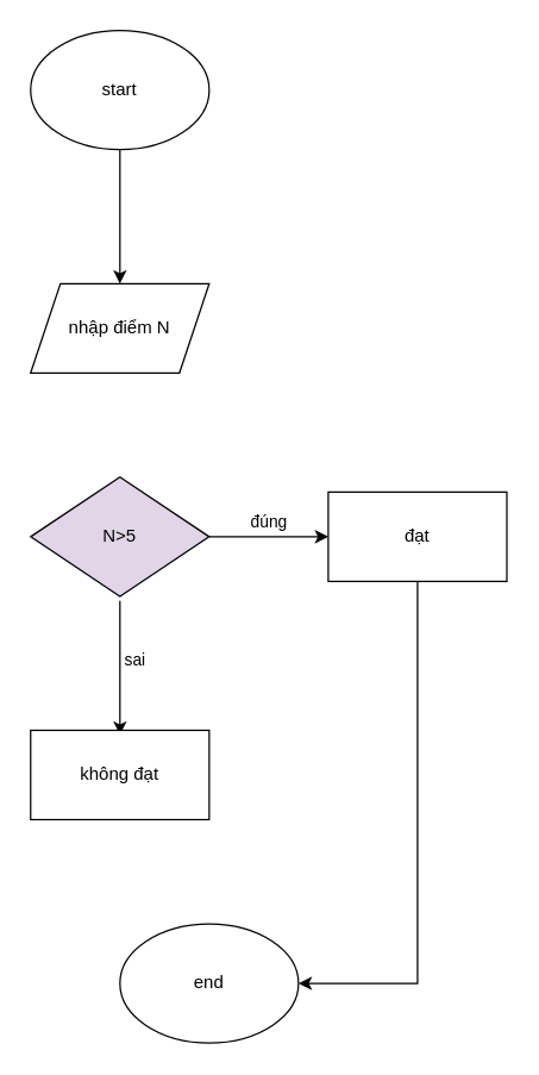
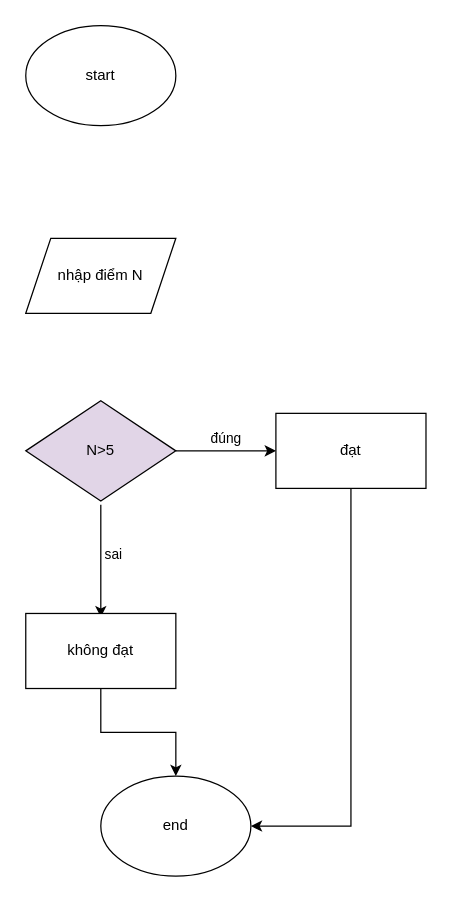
  <mxCell id="0" />
  <mxCell id="1" parent="0" />
- <mxCell id="2" value="" style="edgeStyle=orthogonalEdgeStyle;rounded=0;orthogonalLoop=1;jettySize=auto;html=1;" edge="1" parent="1" source="3" target="4"><mxGeometry relative="1" as="geometry" /></mxCell>
  <mxCell id="3" value="start" style="ellipse;whiteSpace=wrap;html=1;" vertex="1" parent="1"><mxGeometry x="20" y="20" width="120" height="80" as="geometry" /></mxCell>
  <mxCell id="4" value="nhập điểm N" style="shape=parallelogram;perimeter=parallelogramPerimeter;whiteSpace=wrap;html=1;fixedSize=1;" vertex="1" parent="1"><mxGeometry x="20" y="190" width="120" height="60" as="geometry" /></mxCell>
  <mxCell id="5" value="đúng" style="edgeStyle=orthogonalEdgeStyle;rounded=0;orthogonalLoop=1;jettySize=auto;html=1;" edge="1" parent="1" source="7" target="9"><mxGeometry y="10" relative="1" as="geometry"><mxPoint as="offset" /></mxGeometry></mxCell>
  <mxCell id="6" value="sai" style="edgeStyle=orthogonalEdgeStyle;rounded=0;orthogonalLoop=1;jettySize=auto;html=1;" edge="1" parent="1"><mxGeometry x="-0.111" y="10" relative="1" as="geometry"><mxPoint x="80" y="403" as="sourcePoint" /><mxPoint x="80" y="493" as="targetPoint" /><mxPoint as="offset" /></mxGeometry></mxCell>
  <mxCell id="7" value="N&amp;gt;5" style="rhombus;whiteSpace=wrap;html=1;fillColor=#e1d5e7;" vertex="1" parent="1"><mxGeometry x="20" y="320" width="120" height="80" as="geometry" /></mxCell>
  <mxCell id="8" style="edgeStyle=orthogonalEdgeStyle;rounded=0;orthogonalLoop=1;jettySize=auto;html=1;exitX=0.5;exitY=1;exitDx=0;exitDy=0;entryX=1;entryY=0.5;entryDx=0;entryDy=0;" edge="1" parent="1" source="9" target="12"><mxGeometry relative="1" as="geometry" /></mxCell>
  <mxCell id="9" value="đạt" style="whiteSpace=wrap;html=1;" vertex="1" parent="1"><mxGeometry x="220" y="330" width="120" height="60" as="geometry" /></mxCell>
+ <mxCell id="10" value="" style="edgeStyle=orthogonalEdgeStyle;rounded=0;orthogonalLoop=1;jettySize=auto;html=1;" edge="1" parent="1" source="11" target="12"><mxGeometry relative="1" as="geometry" /></mxCell>
  <mxCell id="11" value="không đạt" style="whiteSpace=wrap;html=1;" vertex="1" parent="1"><mxGeometry x="20" y="490" width="120" height="60" as="geometry" /></mxCell>
  <mxCell id="12" value="end" style="ellipse;whiteSpace=wrap;html=1;" vertex="1" parent="1"><mxGeometry x="80" y="620" width="120" height="80" as="geometry" /></mxCell>
